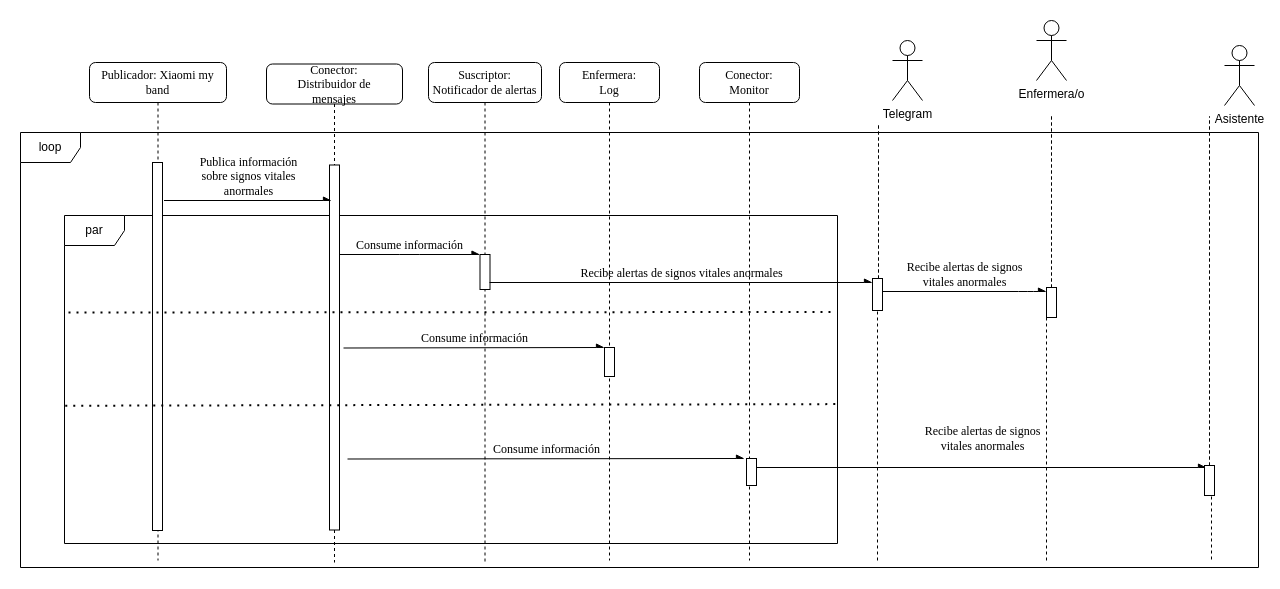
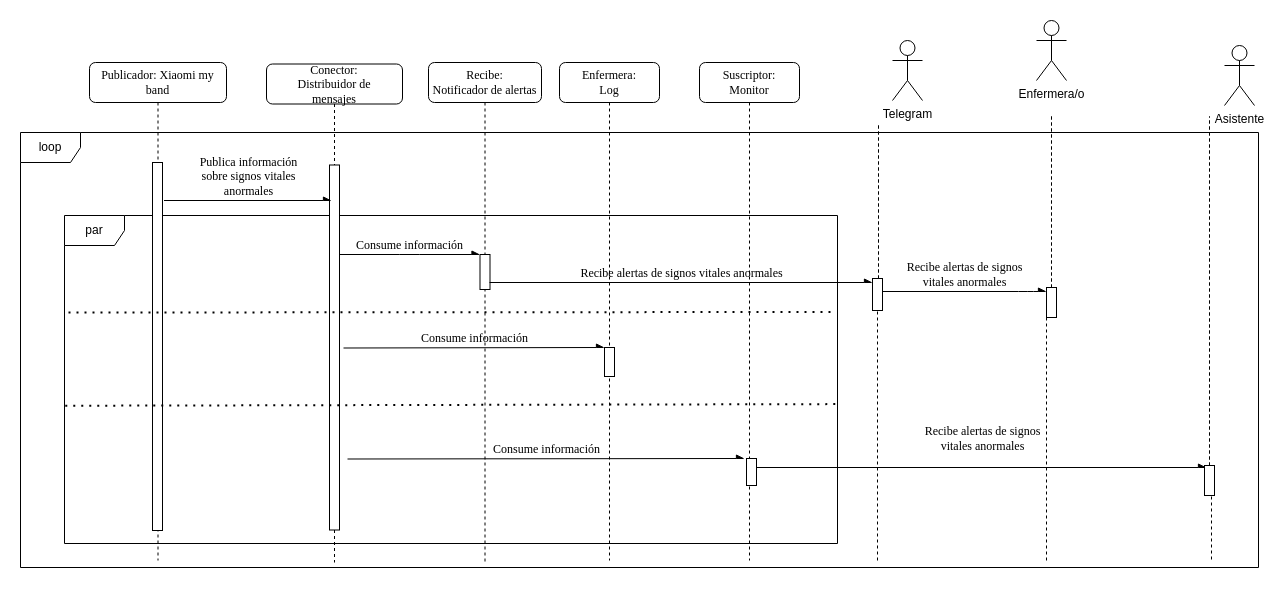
  <mxCell id="0" />
  <mxCell id="1" parent="0" />
  <mxCell id="2" value="par" style="shape=umlFrame;whiteSpace=wrap;html=1;" vertex="1" parent="1"><mxGeometry x="64" y="215" width="773" height="328" as="geometry" /></mxCell>
  <mxCell id="3" value="loop" style="shape=umlFrame;whiteSpace=wrap;html=1;" vertex="1" parent="1"><mxGeometry x="20" y="132" width="1238" height="435" as="geometry" /></mxCell>
  <mxCell id="4" value="Conector:&lt;br&gt;Distribuidor de&lt;br&gt;mensajes" style="shape=umlLifeline;perimeter=lifelinePerimeter;whiteSpace=wrap;html=1;container=1;collapsible=0;recursiveResize=0;outlineConnect=0;rounded=1;shadow=0;comic=0;labelBackgroundColor=none;strokeWidth=1;fontFamily=Verdana;fontSize=12;align=center;resizable=1;" vertex="1" parent="1"><mxGeometry x="266" y="63.5" width="136" height="498.5" as="geometry" /></mxCell>
  <mxCell id="5" value="" style="html=1;points=[];perimeter=orthogonalPerimeter;rounded=0;shadow=0;comic=0;labelBackgroundColor=none;strokeWidth=1;fontFamily=Verdana;fontSize=12;align=center;" vertex="1" parent="4"><mxGeometry x="63" y="101" width="10" height="365" as="geometry" /></mxCell>
- <mxCell id="6" value="Suscriptor:&lt;br&gt;Notificador de alertas" style="shape=umlLifeline;perimeter=lifelinePerimeter;whiteSpace=wrap;html=1;container=1;collapsible=0;recursiveResize=0;outlineConnect=0;rounded=1;shadow=0;comic=0;labelBackgroundColor=none;strokeWidth=1;fontFamily=Verdana;fontSize=12;align=center;" vertex="1" parent="1"><mxGeometry x="428" y="62" width="113" height="501" as="geometry" /></mxCell>
+ <mxCell id="6" value="Recibe:&lt;br&gt;Notificador de alertas" style="shape=umlLifeline;perimeter=lifelinePerimeter;whiteSpace=wrap;html=1;container=1;collapsible=0;recursiveResize=0;outlineConnect=0;rounded=1;shadow=0;comic=0;labelBackgroundColor=none;strokeWidth=1;fontFamily=Verdana;fontSize=12;align=center;" vertex="1" parent="1"><mxGeometry x="428" y="62" width="113" height="501" as="geometry" /></mxCell>
  <mxCell id="7" value="" style="html=1;points=[];perimeter=orthogonalPerimeter;rounded=0;shadow=0;comic=0;labelBackgroundColor=none;strokeWidth=1;fontFamily=Verdana;fontSize=12;align=center;" vertex="1" parent="6"><mxGeometry x="51.5" y="192" width="10" height="35" as="geometry" /></mxCell>
  <mxCell id="8" value="Consume información" style="html=1;verticalAlign=bottom;endArrow=async;labelBackgroundColor=none;fontFamily=Verdana;fontSize=12;edgeStyle=elbowEdgeStyle;elbow=vertical;endFill=1;" edge="1" parent="6"><mxGeometry relative="1" as="geometry"><mxPoint x="-81" y="396.5" as="sourcePoint" /><mxPoint x="316" y="396" as="targetPoint" /></mxGeometry></mxCell>
  <mxCell id="9" value="Enfermera:&lt;br&gt;Log" style="shape=umlLifeline;perimeter=lifelinePerimeter;whiteSpace=wrap;html=1;container=1;collapsible=0;recursiveResize=0;outlineConnect=0;rounded=1;shadow=0;comic=0;labelBackgroundColor=none;strokeWidth=1;fontFamily=Verdana;fontSize=12;align=center;" vertex="1" parent="1"><mxGeometry x="559" y="62" width="100" height="498" as="geometry" /></mxCell>
  <mxCell id="10" value="Consume información" style="html=1;verticalAlign=bottom;endArrow=async;labelBackgroundColor=none;fontFamily=Verdana;fontSize=12;edgeStyle=elbowEdgeStyle;elbow=vertical;endFill=1;" edge="1" parent="9"><mxGeometry relative="1" as="geometry"><mxPoint x="-216" y="285.5" as="sourcePoint" /><mxPoint x="45" y="285.31" as="targetPoint" /></mxGeometry></mxCell>
- <mxCell id="11" value="Conector:&lt;br&gt;Monitor" style="shape=umlLifeline;perimeter=lifelinePerimeter;whiteSpace=wrap;html=1;container=1;collapsible=0;recursiveResize=0;outlineConnect=0;rounded=1;shadow=0;comic=0;labelBackgroundColor=none;strokeWidth=1;fontFamily=Verdana;fontSize=12;align=center;" vertex="1" parent="1"><mxGeometry x="699" y="62" width="100" height="498" as="geometry" /></mxCell>
+ <mxCell id="11" value="Suscriptor:&lt;br&gt;Monitor" style="shape=umlLifeline;perimeter=lifelinePerimeter;whiteSpace=wrap;html=1;container=1;collapsible=0;recursiveResize=0;outlineConnect=0;rounded=1;shadow=0;comic=0;labelBackgroundColor=none;strokeWidth=1;fontFamily=Verdana;fontSize=12;align=center;" vertex="1" parent="1"><mxGeometry x="699" y="62" width="100" height="498" as="geometry" /></mxCell>
  <mxCell id="12" value="" style="html=1;points=[];perimeter=orthogonalPerimeter;rounded=0;shadow=0;comic=0;labelBackgroundColor=none;strokeWidth=1;fontFamily=Verdana;fontSize=12;align=center;" vertex="1" parent="11"><mxGeometry x="47" y="396" width="10" height="27" as="geometry" /></mxCell>
  <mxCell id="13" value="Publicador: Xiaomi my band" style="shape=umlLifeline;perimeter=lifelinePerimeter;whiteSpace=wrap;html=1;container=1;collapsible=0;recursiveResize=0;outlineConnect=0;rounded=1;shadow=0;comic=0;labelBackgroundColor=none;strokeWidth=1;fontFamily=Verdana;fontSize=12;align=center;" vertex="1" parent="1"><mxGeometry x="89" y="62" width="137" height="498" as="geometry" /></mxCell>
  <mxCell id="14" value="" style="html=1;points=[];perimeter=orthogonalPerimeter;rounded=0;shadow=0;comic=0;labelBackgroundColor=none;strokeWidth=1;fontFamily=Verdana;fontSize=12;align=center;" vertex="1" parent="13"><mxGeometry x="63" y="100" width="10" height="368" as="geometry" /></mxCell>
  <mxCell id="15" value="Publica información&lt;br&gt;sobre signos vitales&lt;br&gt;anormales" style="html=1;verticalAlign=bottom;endArrow=async;entryX=0.2;entryY=0.104;labelBackgroundColor=none;fontFamily=Verdana;fontSize=12;edgeStyle=elbowEdgeStyle;elbow=vertical;endFill=1;entryDx=0;entryDy=0;entryPerimeter=0;" edge="1" parent="13"><mxGeometry relative="1" as="geometry"><mxPoint x="74.5" y="138" as="sourcePoint" /><mxPoint x="242.0" y="137.34" as="targetPoint" /></mxGeometry></mxCell>
  <mxCell id="16" value="" style="html=1;points=[];perimeter=orthogonalPerimeter;rounded=0;shadow=0;comic=0;labelBackgroundColor=none;strokeWidth=1;fontFamily=Verdana;fontSize=12;align=center;" vertex="1" parent="1"><mxGeometry x="604" y="347" width="10" height="29" as="geometry" /></mxCell>
  <mxCell id="17" value="" style="html=1;points=[];perimeter=orthogonalPerimeter;rounded=0;shadow=0;comic=0;labelBackgroundColor=none;strokeWidth=1;fontFamily=Verdana;fontSize=12;align=center;" vertex="1" parent="1"><mxGeometry x="604" y="347" width="10" height="29" as="geometry" /></mxCell>
  <mxCell id="18" value="Consume información" style="html=1;verticalAlign=bottom;endArrow=async;entryX=0;entryY=0;labelBackgroundColor=none;fontFamily=Verdana;fontSize=12;edgeStyle=elbowEdgeStyle;elbow=vertical;endFill=1;" edge="1" parent="1" source="5" target="7"><mxGeometry relative="1" as="geometry"><mxPoint x="389" y="182" as="sourcePoint" /></mxGeometry></mxCell>
  <mxCell id="19" value="Telegram" style="shape=umlActor;verticalLabelPosition=bottom;verticalAlign=top;html=1;outlineConnect=0;" vertex="1" parent="1"><mxGeometry x="892" y="40" width="30" height="60" as="geometry" /></mxCell>
  <mxCell id="20" value="Asistente" style="shape=umlActor;verticalLabelPosition=bottom;verticalAlign=top;html=1;outlineConnect=0;" vertex="1" parent="1"><mxGeometry x="1224" y="45" width="30" height="60" as="geometry" /></mxCell>
  <mxCell id="21" value="" style="html=1;points=[];perimeter=orthogonalPerimeter;rounded=0;shadow=0;comic=0;labelBackgroundColor=none;strokeColor=#000000;strokeWidth=1;fillColor=#FFFFFF;fontFamily=Verdana;fontSize=12;fontColor=#000000;align=center;" vertex="1" parent="1"><mxGeometry x="1046" y="287" width="10" height="30" as="geometry" /></mxCell>
  <mxCell id="22" value="" style="html=1;points=[];perimeter=orthogonalPerimeter;rounded=0;shadow=0;comic=0;labelBackgroundColor=none;strokeColor=#000000;strokeWidth=1;fillColor=#FFFFFF;fontFamily=Verdana;fontSize=12;fontColor=#000000;align=center;" vertex="1" parent="1"><mxGeometry x="1046" y="287" width="10" height="30" as="geometry" /></mxCell>
  <mxCell id="23" value="" style="html=1;points=[];perimeter=orthogonalPerimeter;rounded=0;shadow=0;comic=0;labelBackgroundColor=none;strokeWidth=1;fontFamily=Verdana;fontSize=12;align=center;" vertex="1" parent="1"><mxGeometry x="872" y="278" width="10" height="32" as="geometry" /></mxCell>
  <mxCell id="24" value="" style="html=1;points=[];perimeter=orthogonalPerimeter;rounded=0;shadow=0;comic=0;labelBackgroundColor=none;strokeWidth=1;fontFamily=Verdana;fontSize=12;align=center;" vertex="1" parent="1"><mxGeometry x="872" y="278" width="10" height="32" as="geometry" /></mxCell>
  <mxCell id="25" value="" style="endArrow=none;dashed=1;html=1;rounded=0;startArrow=none;" edge="1" parent="1" target="24"><mxGeometry width="50" height="50" relative="1" as="geometry"><mxPoint x="877" y="560" as="sourcePoint" /><mxPoint x="878" y="122" as="targetPoint" /></mxGeometry></mxCell>
  <mxCell id="26" value="" style="endArrow=none;dashed=1;html=1;rounded=0;startArrow=none;" edge="1" parent="1" source="21"><mxGeometry width="50" height="50" relative="1" as="geometry"><mxPoint x="1049" y="597" as="sourcePoint" /><mxPoint x="1051" y="116" as="targetPoint" /></mxGeometry></mxCell>
  <mxCell id="27" value="" style="endArrow=none;dashed=1;html=1;rounded=0;startArrow=none;" edge="1" parent="1" source="22"><mxGeometry width="50" height="50" relative="1" as="geometry"><mxPoint x="1049" y="597" as="sourcePoint" /><mxPoint x="1051" y="116" as="targetPoint" /></mxGeometry></mxCell>
  <mxCell id="28" value="Recibe alertas de signos&lt;br&gt;vitales anormales" style="html=1;verticalAlign=bottom;endArrow=async;labelBackgroundColor=none;fontFamily=Verdana;fontSize=12;edgeStyle=elbowEdgeStyle;elbow=vertical;entryX=0.2;entryY=0.767;entryDx=0;entryDy=0;entryPerimeter=0;endFill=1;" edge="1" parent="1"><mxGeometry x="0.006" y="12" relative="1" as="geometry"><mxPoint x="756" y="467" as="sourcePoint" /><mxPoint x="1206" y="467.01" as="targetPoint" /><mxPoint as="offset" /><Array as="points" /></mxGeometry></mxCell>
  <mxCell id="29" value="" style="endArrow=none;dashed=1;html=1;rounded=0;startArrow=none;" edge="1" parent="1" target="21"><mxGeometry width="50" height="50" relative="1" as="geometry"><mxPoint x="1046" y="560" as="sourcePoint" /><mxPoint x="1050.52" y="127" as="targetPoint" /></mxGeometry></mxCell>
  <mxCell id="30" value="Enfermera/o" style="shape=umlActor;verticalLabelPosition=bottom;verticalAlign=top;html=1;outlineConnect=0;" vertex="1" parent="1"><mxGeometry x="1036" y="20" width="30" height="60" as="geometry" /></mxCell>
  <mxCell id="31" value="Recibe alertas de signos &lt;br&gt;vitales anormales" style="html=1;verticalAlign=bottom;endArrow=async;labelBackgroundColor=none;fontFamily=Verdana;fontSize=12;edgeStyle=elbowEdgeStyle;elbow=vertical;endFill=1;" edge="1" parent="1" target="21"><mxGeometry relative="1" as="geometry"><mxPoint x="882" y="291" as="sourcePoint" /><mxPoint x="1042" y="301" as="targetPoint" /><Array as="points"><mxPoint x="1028" y="291" /><mxPoint x="970" y="297" /></Array></mxGeometry></mxCell>
  <mxCell id="32" value="" style="endArrow=none;dashed=1;html=1;rounded=0;startArrow=none;" edge="1" parent="1" source="23"><mxGeometry width="50" height="50" relative="1" as="geometry"><mxPoint x="876" y="594" as="sourcePoint" /><mxPoint x="878" y="122" as="targetPoint" /></mxGeometry></mxCell>
  <mxCell id="33" value="" style="endArrow=none;dashed=1;html=1;rounded=0;startArrow=none;" edge="1" parent="1" source="24"><mxGeometry width="50" height="50" relative="1" as="geometry"><mxPoint x="876" y="594" as="sourcePoint" /><mxPoint x="878" y="122" as="targetPoint" /></mxGeometry></mxCell>
  <mxCell id="34" value="" style="endArrow=none;dashed=1;html=1;rounded=0;startArrow=none;" edge="1" parent="1" source="36"><mxGeometry width="50" height="50" relative="1" as="geometry"><mxPoint x="1209" y="602.783" as="sourcePoint" /><mxPoint x="1209" y="116" as="targetPoint" /></mxGeometry></mxCell>
  <mxCell id="35" value="" style="endArrow=none;dashed=1;html=1;rounded=0;startArrow=none;" edge="1" parent="1" source="37"><mxGeometry width="50" height="50" relative="1" as="geometry"><mxPoint x="1209" y="602.783" as="sourcePoint" /><mxPoint x="1209" y="116" as="targetPoint" /></mxGeometry></mxCell>
  <mxCell id="36" value="" style="html=1;points=[];perimeter=orthogonalPerimeter;rounded=0;shadow=0;comic=0;labelBackgroundColor=none;strokeColor=#000000;strokeWidth=1;fillColor=#FFFFFF;fontFamily=Verdana;fontSize=12;fontColor=#000000;align=center;" vertex="1" parent="1"><mxGeometry x="1204" y="465" width="10" height="30" as="geometry" /></mxCell>
  <mxCell id="37" value="" style="html=1;points=[];perimeter=orthogonalPerimeter;rounded=0;shadow=0;comic=0;labelBackgroundColor=none;strokeColor=#000000;strokeWidth=1;fillColor=#FFFFFF;fontFamily=Verdana;fontSize=12;fontColor=#000000;align=center;" vertex="1" parent="1"><mxGeometry x="1204" y="465" width="10" height="30" as="geometry" /></mxCell>
  <mxCell id="38" value="" style="endArrow=none;dashed=1;html=1;rounded=0;startArrow=none;" edge="1" parent="1"><mxGeometry width="50" height="50" relative="1" as="geometry"><mxPoint x="1211" y="559" as="sourcePoint" /><mxPoint x="1211" y="495" as="targetPoint" /></mxGeometry></mxCell>
  <mxCell id="39" value="" style="endArrow=none;dashed=1;html=1;dashPattern=1 3;strokeWidth=2;rounded=0;exitX=0.001;exitY=0.58;exitDx=0;exitDy=0;exitPerimeter=0;entryX=1;entryY=0.575;entryDx=0;entryDy=0;entryPerimeter=0;" edge="1" parent="1" source="2" target="2"><mxGeometry width="50" height="50" relative="1" as="geometry"><mxPoint x="623" y="390" as="sourcePoint" /><mxPoint x="673" y="340" as="targetPoint" /><Array as="points" /></mxGeometry></mxCell>
  <mxCell id="40" value="" style="endArrow=none;dashed=1;html=1;dashPattern=1 3;strokeWidth=2;rounded=0;" edge="1" parent="1"><mxGeometry width="50" height="50" relative="1" as="geometry"><mxPoint x="68" y="312" as="sourcePoint" /><mxPoint x="836" y="311.5" as="targetPoint" /><Array as="points" /></mxGeometry></mxCell>
  <mxCell id="41" value="Recibe alertas de signos vitales anormales" style="html=1;verticalAlign=bottom;endArrow=async;labelBackgroundColor=none;fontFamily=Verdana;fontSize=12;edgeStyle=elbowEdgeStyle;elbow=vertical;endFill=1;exitX=0.95;exitY=0.8;exitDx=0;exitDy=0;exitPerimeter=0;" edge="1" parent="1" source="7" target="24"><mxGeometry relative="1" as="geometry"><mxPoint x="499" y="285" as="sourcePoint" /><mxPoint x="861" y="291" as="targetPoint" /><Array as="points" /></mxGeometry></mxCell>
